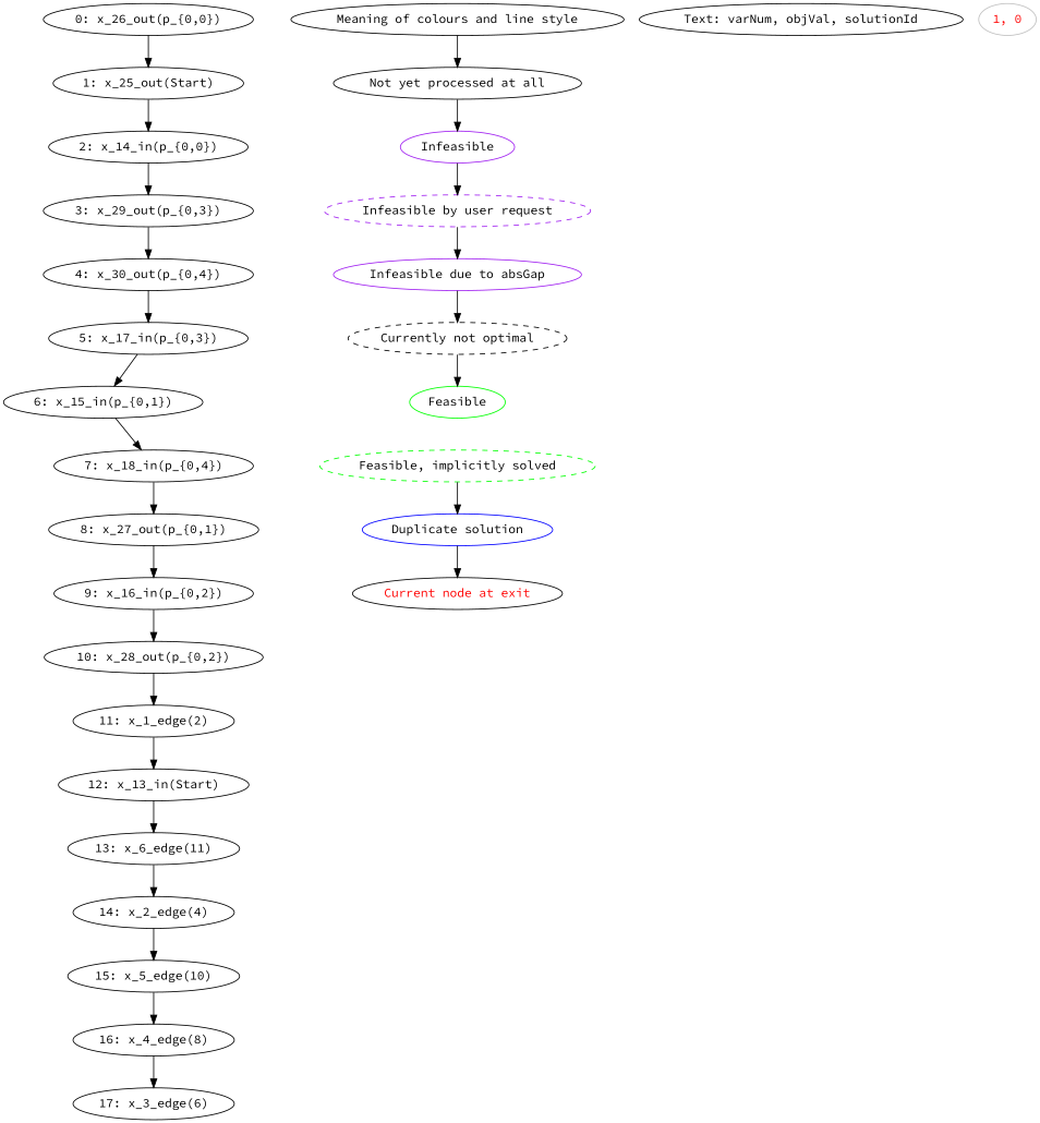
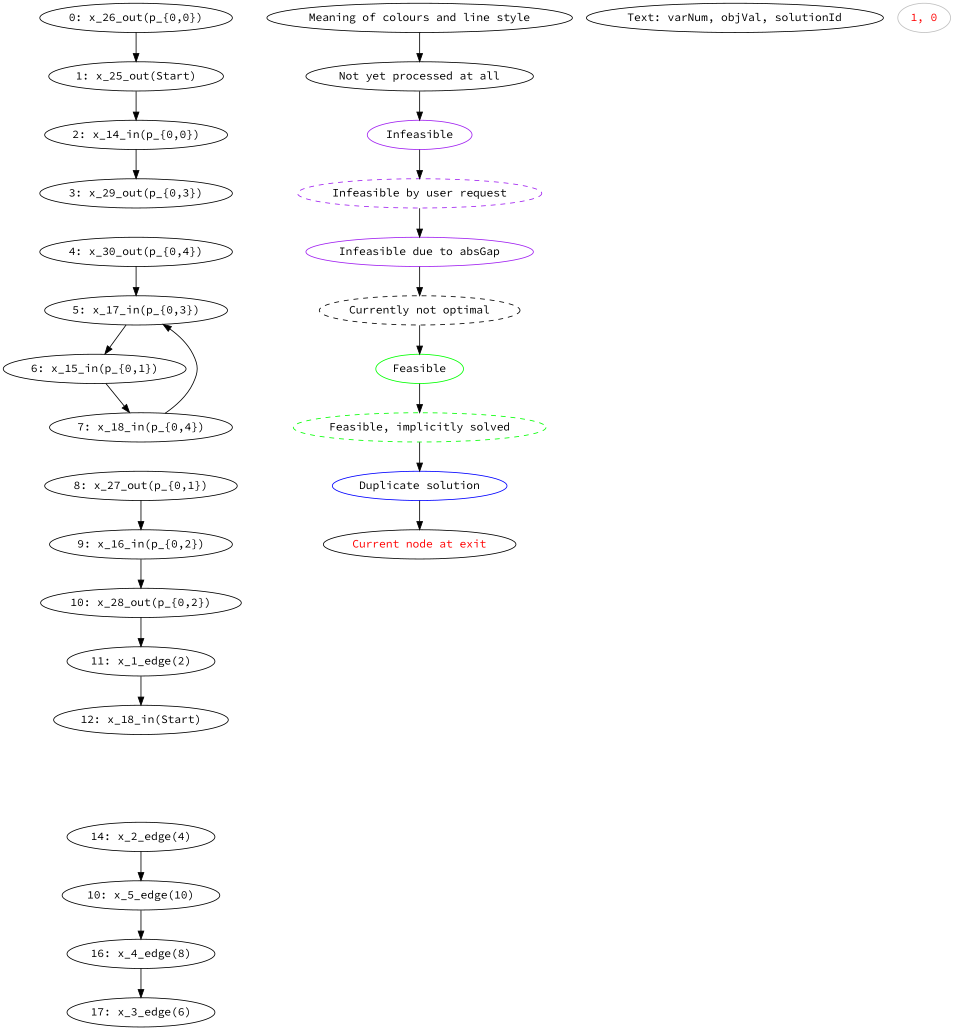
  digraph {
    fontname="Source Code Pro"
    node [fontname="Source Code Pro"]
    edge [fontname="Source Code Pro"]
    n1 [label="0: x_26_out(p_{0,0})"]
    n2 [label="1: x_25_out(Start)"]
    n3 [label="2: x_14_in(p_{0,0})"]
    n4 [label="3: x_29_out(p_{0,3})"]
    n5 [label="4: x_30_out(p_{0,4})"]
    n6 [label="5: x_17_in(p_{0,3})"]
    n7 [label="6: x_15_in(p_{0,1})"]
    n8 [label="7: x_18_in(p_{0,4})"]
    n9 [label="8: x_27_out(p_{0,1})"]
    n10 [label="9: x_16_in(p_{0,2})"]
    n11 [label="10: x_28_out(p_{0,2})"]
    n12 [label="11: x_1_edge(2)"]
-   n13 [label="12: x_13_in(Start)"]
-   n14 [label="13: x_6_edge(11)"]
+   n13 [label="12: x_18_in(Start)"]
    n15 [label="14: x_2_edge(4)"]
-   n16 [label="15: x_5_edge(10)"]
+   n16 [label="10: x_5_edge(10)"]
    n17 [label="16: x_4_edge(8)"]
    n18 [label="17: x_3_edge(6)"]
    n19 [label="Meaning of colours and line style"]
    n20 [label="Not yet processed at all"]
    n21 [color=purple label=Infeasible]
    n22 [color=purple label="Infeasible by user request" style=dashed]
    n23 [color=purple label="Infeasible due to absGap"]
    n24 [label="Currently not optimal" style=dashed]
    n25 [color=green label=Feasible]
    n26 [color=green label="Feasible, implicitly solved" style=dashed]
    n27 [color=blue label="Duplicate solution"]
    n28 [fontcolor=red label="Current node at exit"]
    n29 [label="Text: varNum, objVal, solutionId"]
    n30 [color=gray fontcolor=red label="1, 0"]
    n1 -> n2
    n2 -> n3
    n3 -> n4
-   n4 -> n5
    n5 -> n6
    n6 -> n7
    n7 -> n8
-   n8 -> n9
+   n8 -> n6
    n9 -> n10
    n10 -> n11
    n11 -> n12
    n12 -> n13
-   n13 -> n14
-   n14 -> n15
    n15 -> n16
    n16 -> n17
    n17 -> n18
    n19 -> n20
    n20 -> n21
    n21 -> n22
    n22 -> n23
    n23 -> n24
    n24 -> n25
+   n25 -> n26
    n26 -> n27
    n27 -> n28
  }
